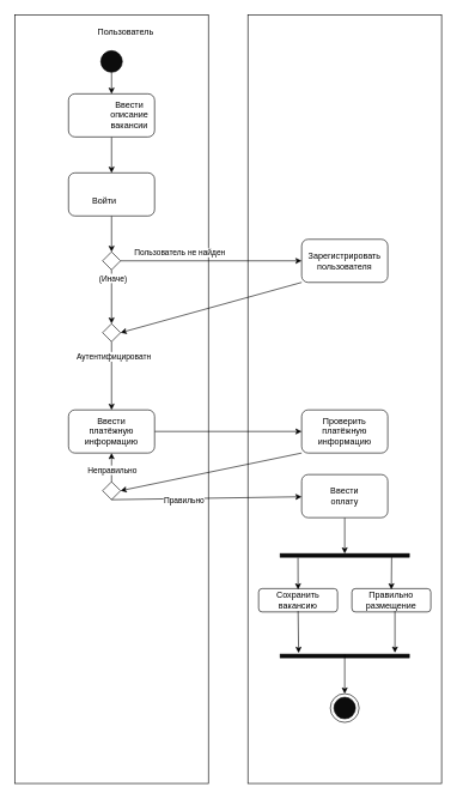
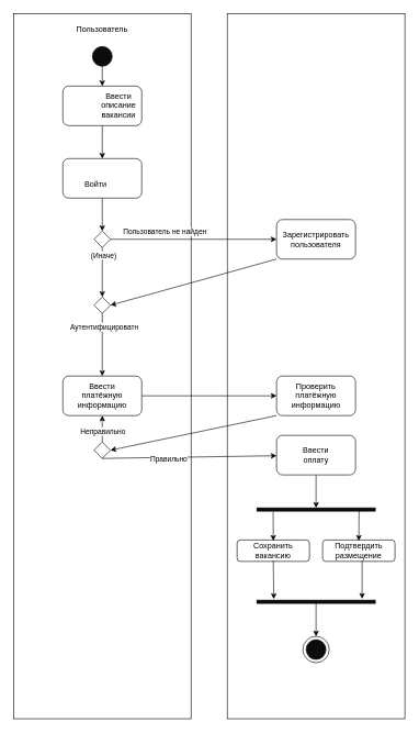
  <mxCell id="0" />
  <mxCell id="1" parent="0" />
  <mxCell id="2" value="" style="rounded=0;whiteSpace=wrap;html=1;direction=south;" vertex="1" parent="1"><mxGeometry x="20" y="20" width="270" height="1070" as="geometry" /></mxCell>
  <mxCell id="3" value="" style="rounded=0;whiteSpace=wrap;html=1;direction=south;" vertex="1" parent="1"><mxGeometry x="345" y="20" width="270" height="1070" as="geometry" /></mxCell>
- <mxCell id="4" value="Пользователь" style="text;html=1;align=center;verticalAlign=middle;whiteSpace=wrap;rounded=0;" vertex="1" parent="1"><mxGeometry x="145" y="30" width="60" height="30" as="geometry" /></mxCell>
+ <mxCell id="4" value="Пользователь" style="text;html=1;align=center;verticalAlign=middle;whiteSpace=wrap;rounded=0;" vertex="1" parent="1"><mxGeometry x="125" y="30" width="60" height="30" as="geometry" /></mxCell>
  <mxCell id="5" style="edgeStyle=orthogonalEdgeStyle;rounded=0;orthogonalLoop=1;jettySize=auto;html=1;exitX=0.5;exitY=1;exitDx=0;exitDy=0;entryX=0.5;entryY=0;entryDx=0;entryDy=0;" edge="1" parent="1" source="6" target="9"><mxGeometry relative="1" as="geometry" /></mxCell>
  <mxCell id="6" value="" style="rounded=1;whiteSpace=wrap;html=1;" vertex="1" parent="1"><mxGeometry x="95" y="130" width="120" height="60" as="geometry" /></mxCell>
  <mxCell id="7" value="Ввести описание вакансии" style="text;html=1;align=center;verticalAlign=middle;whiteSpace=wrap;rounded=0;" vertex="1" parent="1"><mxGeometry x="150" y="145" width="60" height="30" as="geometry" /></mxCell>
  <mxCell id="8" style="edgeStyle=orthogonalEdgeStyle;rounded=0;orthogonalLoop=1;jettySize=auto;html=1;exitX=0.5;exitY=1;exitDx=0;exitDy=0;entryX=0.5;entryY=0;entryDx=0;entryDy=0;" edge="1" parent="1" source="9" target="18"><mxGeometry relative="1" as="geometry" /></mxCell>
  <mxCell id="9" value="" style="rounded=1;whiteSpace=wrap;html=1;" vertex="1" parent="1"><mxGeometry x="95" y="240" width="120" height="60" as="geometry" /></mxCell>
  <mxCell id="10" value="Войти" style="text;html=1;align=center;verticalAlign=middle;whiteSpace=wrap;rounded=0;" vertex="1" parent="1"><mxGeometry x="115" y="265" width="60" height="30" as="geometry" /></mxCell>
  <mxCell id="11" style="edgeStyle=orthogonalEdgeStyle;rounded=0;orthogonalLoop=1;jettySize=auto;html=1;exitX=1;exitY=0.5;exitDx=0;exitDy=0;entryX=0;entryY=0.5;entryDx=0;entryDy=0;" edge="1" parent="1" source="12" target="28"><mxGeometry relative="1" as="geometry" /></mxCell>
  <mxCell id="12" value="" style="rounded=1;whiteSpace=wrap;html=1;" vertex="1" parent="1"><mxGeometry x="95" y="570" width="120" height="60" as="geometry" /></mxCell>
  <mxCell id="13" value="Ввести платёжную информацию" style="text;html=1;align=center;verticalAlign=middle;whiteSpace=wrap;rounded=0;" vertex="1" parent="1"><mxGeometry x="125" y="585" width="60" height="30" as="geometry" /></mxCell>
  <mxCell id="14" style="edgeStyle=orthogonalEdgeStyle;rounded=0;orthogonalLoop=1;jettySize=auto;html=1;exitX=0.5;exitY=1;exitDx=0;exitDy=0;entryX=0.5;entryY=0;entryDx=0;entryDy=0;" edge="1" parent="1" source="18" target="22"><mxGeometry relative="1" as="geometry" /></mxCell>
  <mxCell id="15" value="(Иначе)" style="edgeLabel;html=1;align=center;verticalAlign=middle;resizable=0;points=[];" vertex="1" connectable="0" parent="14"><mxGeometry x="-0.707" y="1" relative="1" as="geometry"><mxPoint as="offset" /></mxGeometry></mxCell>
  <mxCell id="16" style="edgeStyle=orthogonalEdgeStyle;rounded=0;orthogonalLoop=1;jettySize=auto;html=1;exitX=1;exitY=0.5;exitDx=0;exitDy=0;entryX=0;entryY=0.5;entryDx=0;entryDy=0;" edge="1" parent="1" source="18" target="26"><mxGeometry relative="1" as="geometry" /></mxCell>
  <mxCell id="17" value="Пользователь не найден" style="edgeLabel;html=1;align=center;verticalAlign=middle;resizable=0;points=[];" vertex="1" connectable="0" parent="16"><mxGeometry x="-0.562" y="1" relative="1" as="geometry"><mxPoint x="27" y="-11" as="offset" /></mxGeometry></mxCell>
  <mxCell id="18" value="" style="rhombus;whiteSpace=wrap;html=1;" vertex="1" parent="1"><mxGeometry x="142.5" y="350" width="25" height="25" as="geometry" /></mxCell>
  <mxCell id="19" style="edgeStyle=orthogonalEdgeStyle;rounded=0;orthogonalLoop=1;jettySize=auto;html=1;exitX=0.5;exitY=1;exitDx=0;exitDy=0;entryX=0.5;entryY=0;entryDx=0;entryDy=0;" edge="1" parent="1" source="22" target="12"><mxGeometry relative="1" as="geometry" /></mxCell>
  <mxCell id="20" value="Text" style="edgeLabel;html=1;align=center;verticalAlign=middle;resizable=0;points=[];" vertex="1" connectable="0" parent="19"><mxGeometry x="-0.57" y="1" relative="1" as="geometry"><mxPoint x="-1" as="offset" /></mxGeometry></mxCell>
  <mxCell id="21" value="Аутентифицироватн" style="edgeLabel;html=1;align=center;verticalAlign=middle;resizable=0;points=[];" vertex="1" connectable="0" parent="19"><mxGeometry x="-0.57" y="2" relative="1" as="geometry"><mxPoint as="offset" /></mxGeometry></mxCell>
  <mxCell id="22" value="" style="rhombus;whiteSpace=wrap;html=1;" vertex="1" parent="1"><mxGeometry x="142.5" y="450" width="25" height="25" as="geometry" /></mxCell>
  <mxCell id="23" style="edgeStyle=orthogonalEdgeStyle;rounded=0;orthogonalLoop=1;jettySize=auto;html=1;exitX=0.5;exitY=0;exitDx=0;exitDy=0;entryX=0.5;entryY=1;entryDx=0;entryDy=0;" edge="1" parent="1" source="25" target="12"><mxGeometry relative="1" as="geometry" /></mxCell>
  <mxCell id="24" value="Неправильно" style="edgeLabel;html=1;align=center;verticalAlign=middle;resizable=0;points=[];" vertex="1" connectable="0" parent="23"><mxGeometry x="-0.153" y="3" relative="1" as="geometry"><mxPoint x="3" as="offset" /></mxGeometry></mxCell>
  <mxCell id="25" value="" style="rhombus;whiteSpace=wrap;html=1;" vertex="1" parent="1"><mxGeometry x="142.5" y="670" width="25" height="25" as="geometry" /></mxCell>
  <mxCell id="26" value="" style="rounded=1;whiteSpace=wrap;html=1;" vertex="1" parent="1"><mxGeometry x="420" y="332.5" width="120" height="60" as="geometry" /></mxCell>
  <mxCell id="27" value="Зарегистрировать пользователя" style="text;html=1;align=center;verticalAlign=middle;whiteSpace=wrap;rounded=0;" vertex="1" parent="1"><mxGeometry x="450" y="347.5" width="60" height="30" as="geometry" /></mxCell>
  <mxCell id="28" value="" style="rounded=1;whiteSpace=wrap;html=1;" vertex="1" parent="1"><mxGeometry x="420" y="570" width="120" height="60" as="geometry" /></mxCell>
  <mxCell id="29" value="Проверить платёжную информацию" style="text;html=1;align=center;verticalAlign=middle;whiteSpace=wrap;rounded=0;" vertex="1" parent="1"><mxGeometry x="450" y="585" width="60" height="30" as="geometry" /></mxCell>
  <mxCell id="30" style="edgeStyle=orthogonalEdgeStyle;rounded=0;orthogonalLoop=1;jettySize=auto;html=1;exitX=0.5;exitY=1;exitDx=0;exitDy=0;entryX=0.5;entryY=0;entryDx=0;entryDy=0;" edge="1" parent="1" source="31" target="33"><mxGeometry relative="1" as="geometry" /></mxCell>
  <mxCell id="31" value="" style="rounded=1;whiteSpace=wrap;html=1;" vertex="1" parent="1"><mxGeometry x="420" y="660" width="120" height="60" as="geometry" /></mxCell>
  <mxCell id="32" value="Ввести оплату" style="text;html=1;align=center;verticalAlign=middle;whiteSpace=wrap;rounded=0;" vertex="1" parent="1"><mxGeometry x="450" y="675" width="60" height="30" as="geometry" /></mxCell>
  <mxCell id="33" value="" style="rounded=0;whiteSpace=wrap;html=1;gradientColor=none;fillColor=#0C0C0C;fillStyle=auto;" vertex="1" parent="1"><mxGeometry x="390" y="770" width="180" height="5" as="geometry" /></mxCell>
  <mxCell id="34" value="" style="rounded=1;whiteSpace=wrap;html=1;" vertex="1" parent="1"><mxGeometry x="360" y="818.75" width="110" height="32.5" as="geometry" /></mxCell>
  <mxCell id="35" value="Сохранить вакансию" style="text;html=1;align=center;verticalAlign=middle;whiteSpace=wrap;rounded=0;" vertex="1" parent="1"><mxGeometry x="385" y="820" width="60" height="30" as="geometry" /></mxCell>
  <mxCell id="36" value="" style="rounded=1;whiteSpace=wrap;html=1;" vertex="1" parent="1"><mxGeometry x="490" y="818.75" width="110" height="32.5" as="geometry" /></mxCell>
  <mxCell id="37" style="edgeStyle=orthogonalEdgeStyle;rounded=0;orthogonalLoop=1;jettySize=auto;html=1;exitX=0.5;exitY=0;exitDx=0;exitDy=0;" edge="1" parent="1" source="38"><mxGeometry relative="1" as="geometry"><mxPoint x="545.412" y="820.118" as="targetPoint" /></mxGeometry></mxCell>
- <mxCell id="38" value="Правильно размещение" style="text;html=1;align=center;verticalAlign=middle;whiteSpace=wrap;rounded=0;" vertex="1" parent="1"><mxGeometry x="515" y="820" width="60" height="30" as="geometry" /></mxCell>
+ <mxCell id="38" value="Подтвердить размещение" style="text;html=1;align=center;verticalAlign=middle;whiteSpace=wrap;rounded=0;" vertex="1" parent="1"><mxGeometry x="515" y="820" width="60" height="30" as="geometry" /></mxCell>
  <mxCell id="39" value="" style="rounded=0;whiteSpace=wrap;html=1;gradientColor=none;fillColor=#0C0C0C;fillStyle=auto;" vertex="1" parent="1"><mxGeometry x="390" y="910" width="180" height="5" as="geometry" /></mxCell>
  <mxCell id="40" style="edgeStyle=orthogonalEdgeStyle;rounded=0;orthogonalLoop=1;jettySize=auto;html=1;exitX=0.5;exitY=1;exitDx=0;exitDy=0;entryX=0.5;entryY=0;entryDx=0;entryDy=0;" edge="1" parent="1" source="41" target="6"><mxGeometry relative="1" as="geometry" /></mxCell>
  <mxCell id="41" value="" style="ellipse;whiteSpace=wrap;html=1;aspect=fixed;fillColor=#0C0C0C;" vertex="1" parent="1"><mxGeometry x="140" y="70" width="30" height="30" as="geometry" /></mxCell>
  <mxCell id="42" value="" style="ellipse;whiteSpace=wrap;html=1;aspect=fixed;" vertex="1" parent="1"><mxGeometry x="460" y="965" width="40" height="40" as="geometry" /></mxCell>
  <mxCell id="43" value="" style="ellipse;whiteSpace=wrap;html=1;aspect=fixed;fillColor=#0C0C0C;" vertex="1" parent="1"><mxGeometry x="465" y="970" width="30" height="30" as="geometry" /></mxCell>
  <mxCell id="44" value="" style="endArrow=classic;html=1;rounded=0;entryX=1;entryY=0.5;entryDx=0;entryDy=0;exitX=0;exitY=1;exitDx=0;exitDy=0;" edge="1" parent="1" source="28" target="25"><mxGeometry width="50" height="50" relative="1" as="geometry"><mxPoint x="440" y="400" as="sourcePoint" /><mxPoint x="490" y="350" as="targetPoint" /></mxGeometry></mxCell>
  <mxCell id="45" value="" style="endArrow=classic;html=1;rounded=0;entryX=1;entryY=0.5;entryDx=0;entryDy=0;exitX=0;exitY=1;exitDx=0;exitDy=0;" edge="1" parent="1" source="26" target="22"><mxGeometry width="50" height="50" relative="1" as="geometry"><mxPoint x="460" y="420" as="sourcePoint" /><mxPoint x="207" y="472" as="targetPoint" /></mxGeometry></mxCell>
  <mxCell id="46" value="" style="endArrow=classic;html=1;rounded=0;exitX=0.5;exitY=1;exitDx=0;exitDy=0;" edge="1" parent="1" source="25" target="31"><mxGeometry width="50" height="50" relative="1" as="geometry"><mxPoint x="360" y="746.5" as="sourcePoint" /><mxPoint x="107" y="798.5" as="targetPoint" /></mxGeometry></mxCell>
  <mxCell id="47" value="Правильно" style="edgeLabel;html=1;align=center;verticalAlign=middle;resizable=0;points=[];" vertex="1" connectable="0" parent="46"><mxGeometry x="-0.249" y="-2" relative="1" as="geometry"><mxPoint as="offset" /></mxGeometry></mxCell>
  <mxCell id="48" value="" style="endArrow=classic;html=1;rounded=0;entryX=0.5;entryY=0;entryDx=0;entryDy=0;exitX=0.138;exitY=1.129;exitDx=0;exitDy=0;exitPerimeter=0;" edge="1" parent="1" source="33" target="35"><mxGeometry width="50" height="50" relative="1" as="geometry"><mxPoint x="415" y="790" as="sourcePoint" /><mxPoint x="320" y="750" as="targetPoint" /></mxGeometry></mxCell>
  <mxCell id="49" value="" style="endArrow=classic;html=1;rounded=0;exitX=0.143;exitY=0.565;exitDx=0;exitDy=0;exitPerimeter=0;entryX=0.5;entryY=0;entryDx=0;entryDy=0;" edge="1" parent="1" target="38"><mxGeometry width="50" height="50" relative="1" as="geometry"><mxPoint x="545.41" y="775" as="sourcePoint" /><mxPoint x="544" y="810" as="targetPoint" /></mxGeometry></mxCell>
  <mxCell id="50" value="" style="endArrow=classic;html=1;rounded=0;exitX=0.5;exitY=1;exitDx=0;exitDy=0;entryX=0.143;entryY=-0.329;entryDx=0;entryDy=0;entryPerimeter=0;" edge="1" parent="1" source="35" target="39"><mxGeometry width="50" height="50" relative="1" as="geometry"><mxPoint x="415.41" y="863" as="sourcePoint" /><mxPoint x="420" y="900" as="targetPoint" /></mxGeometry></mxCell>
  <mxCell id="51" value="" style="endArrow=classic;html=1;rounded=0;exitX=0.5;exitY=1;exitDx=0;exitDy=0;" edge="1" parent="1"><mxGeometry width="50" height="50" relative="1" as="geometry"><mxPoint x="550" y="850" as="sourcePoint" /><mxPoint x="550" y="908" as="targetPoint" /></mxGeometry></mxCell>
  <mxCell id="52" value="" style="endArrow=classic;html=1;rounded=0;exitX=0.5;exitY=0;exitDx=0;exitDy=0;entryX=0.5;entryY=0;entryDx=0;entryDy=0;" edge="1" parent="1" source="39" target="42"><mxGeometry width="50" height="50" relative="1" as="geometry"><mxPoint x="479.41" y="912" as="sourcePoint" /><mxPoint x="480" y="950" as="targetPoint" /></mxGeometry></mxCell>
